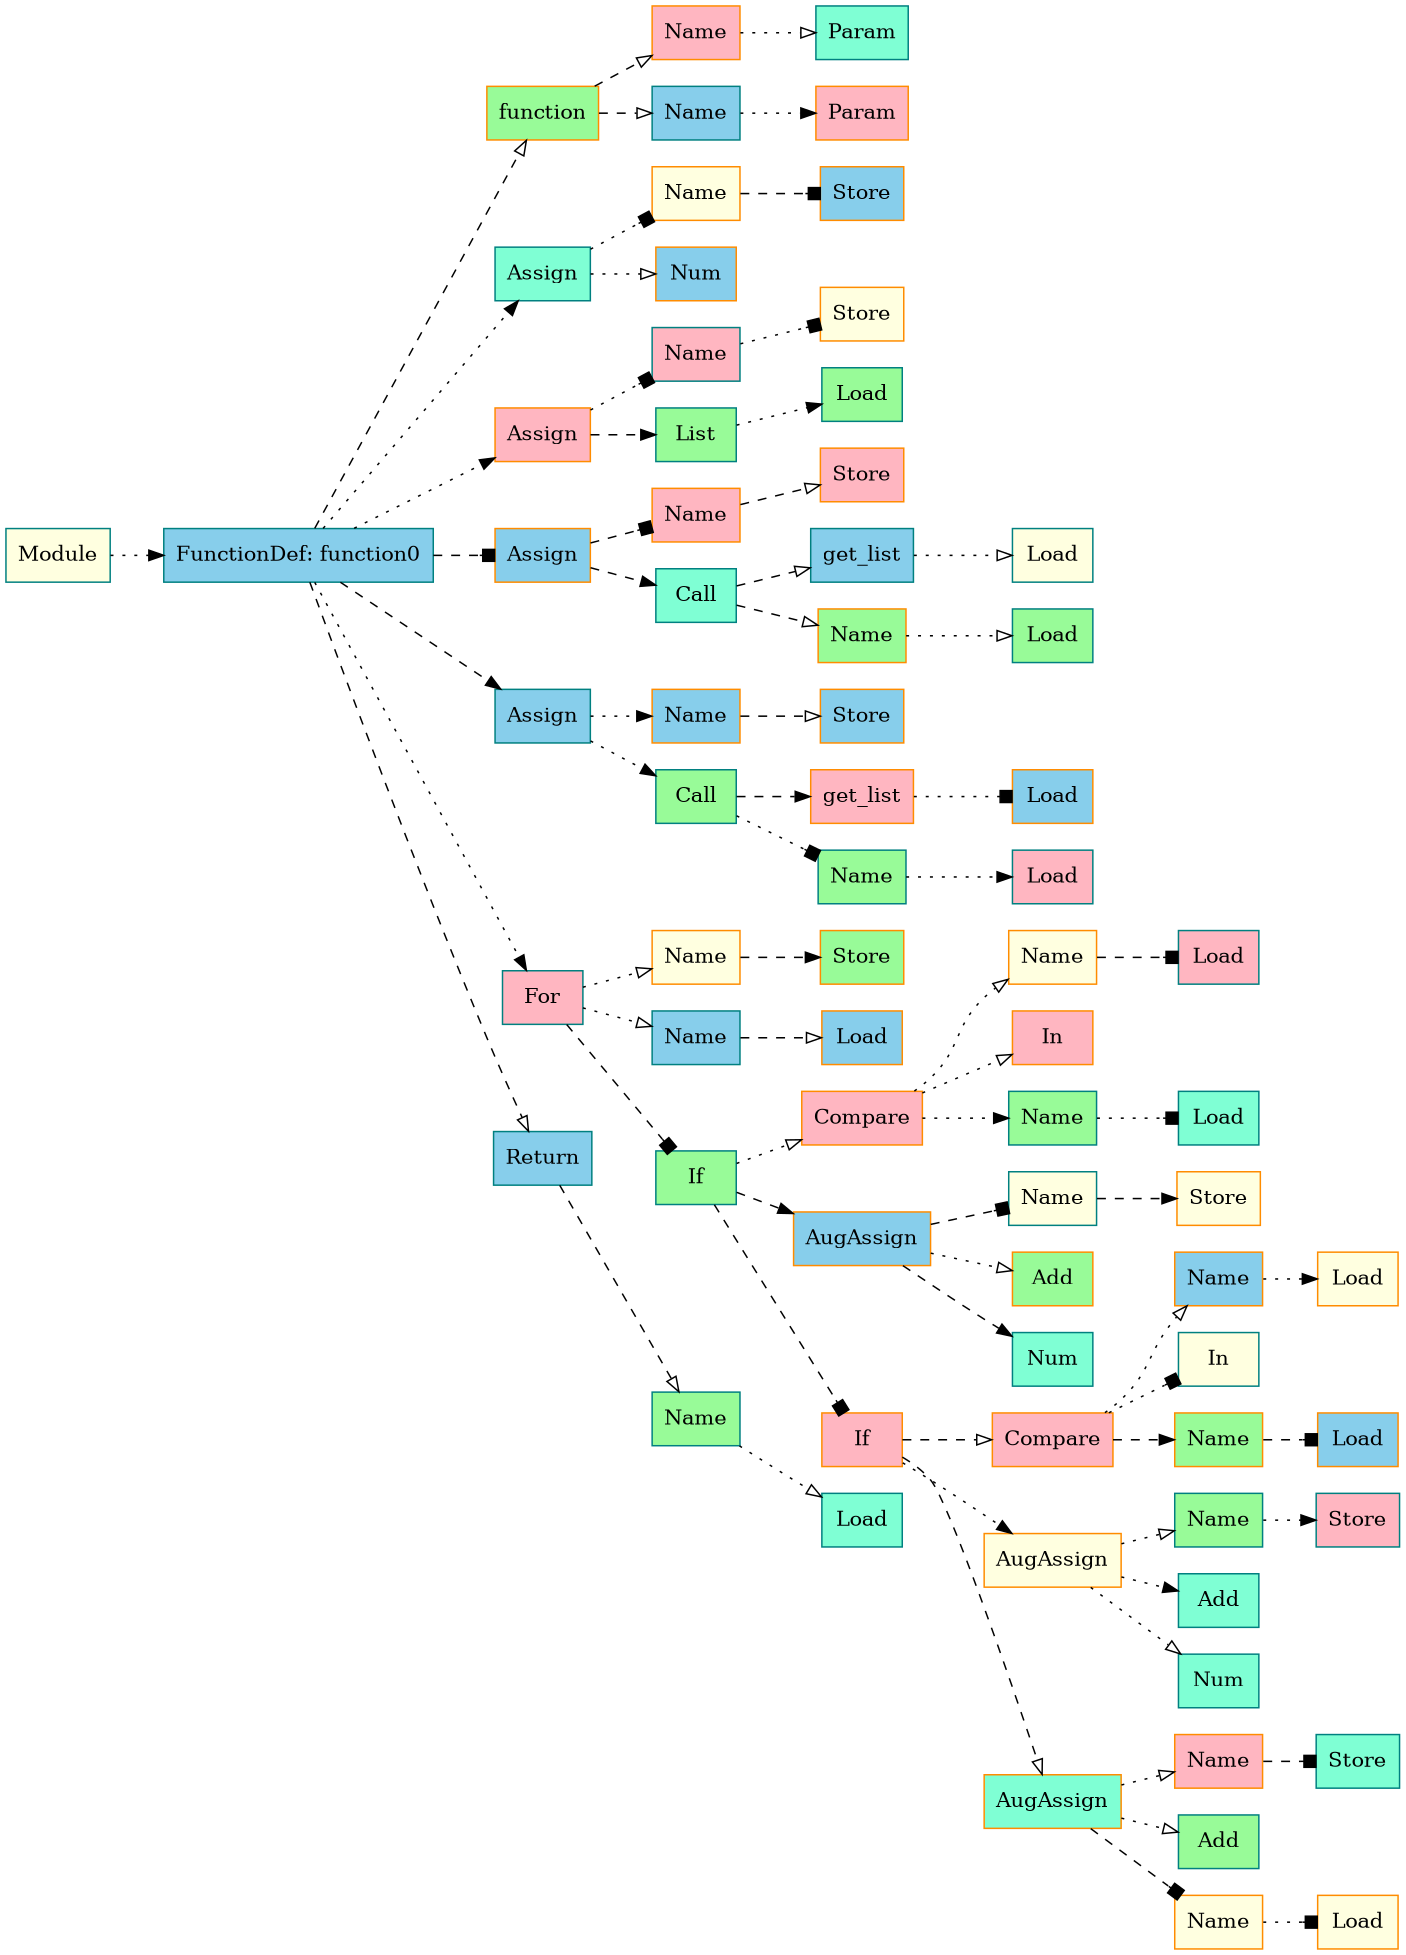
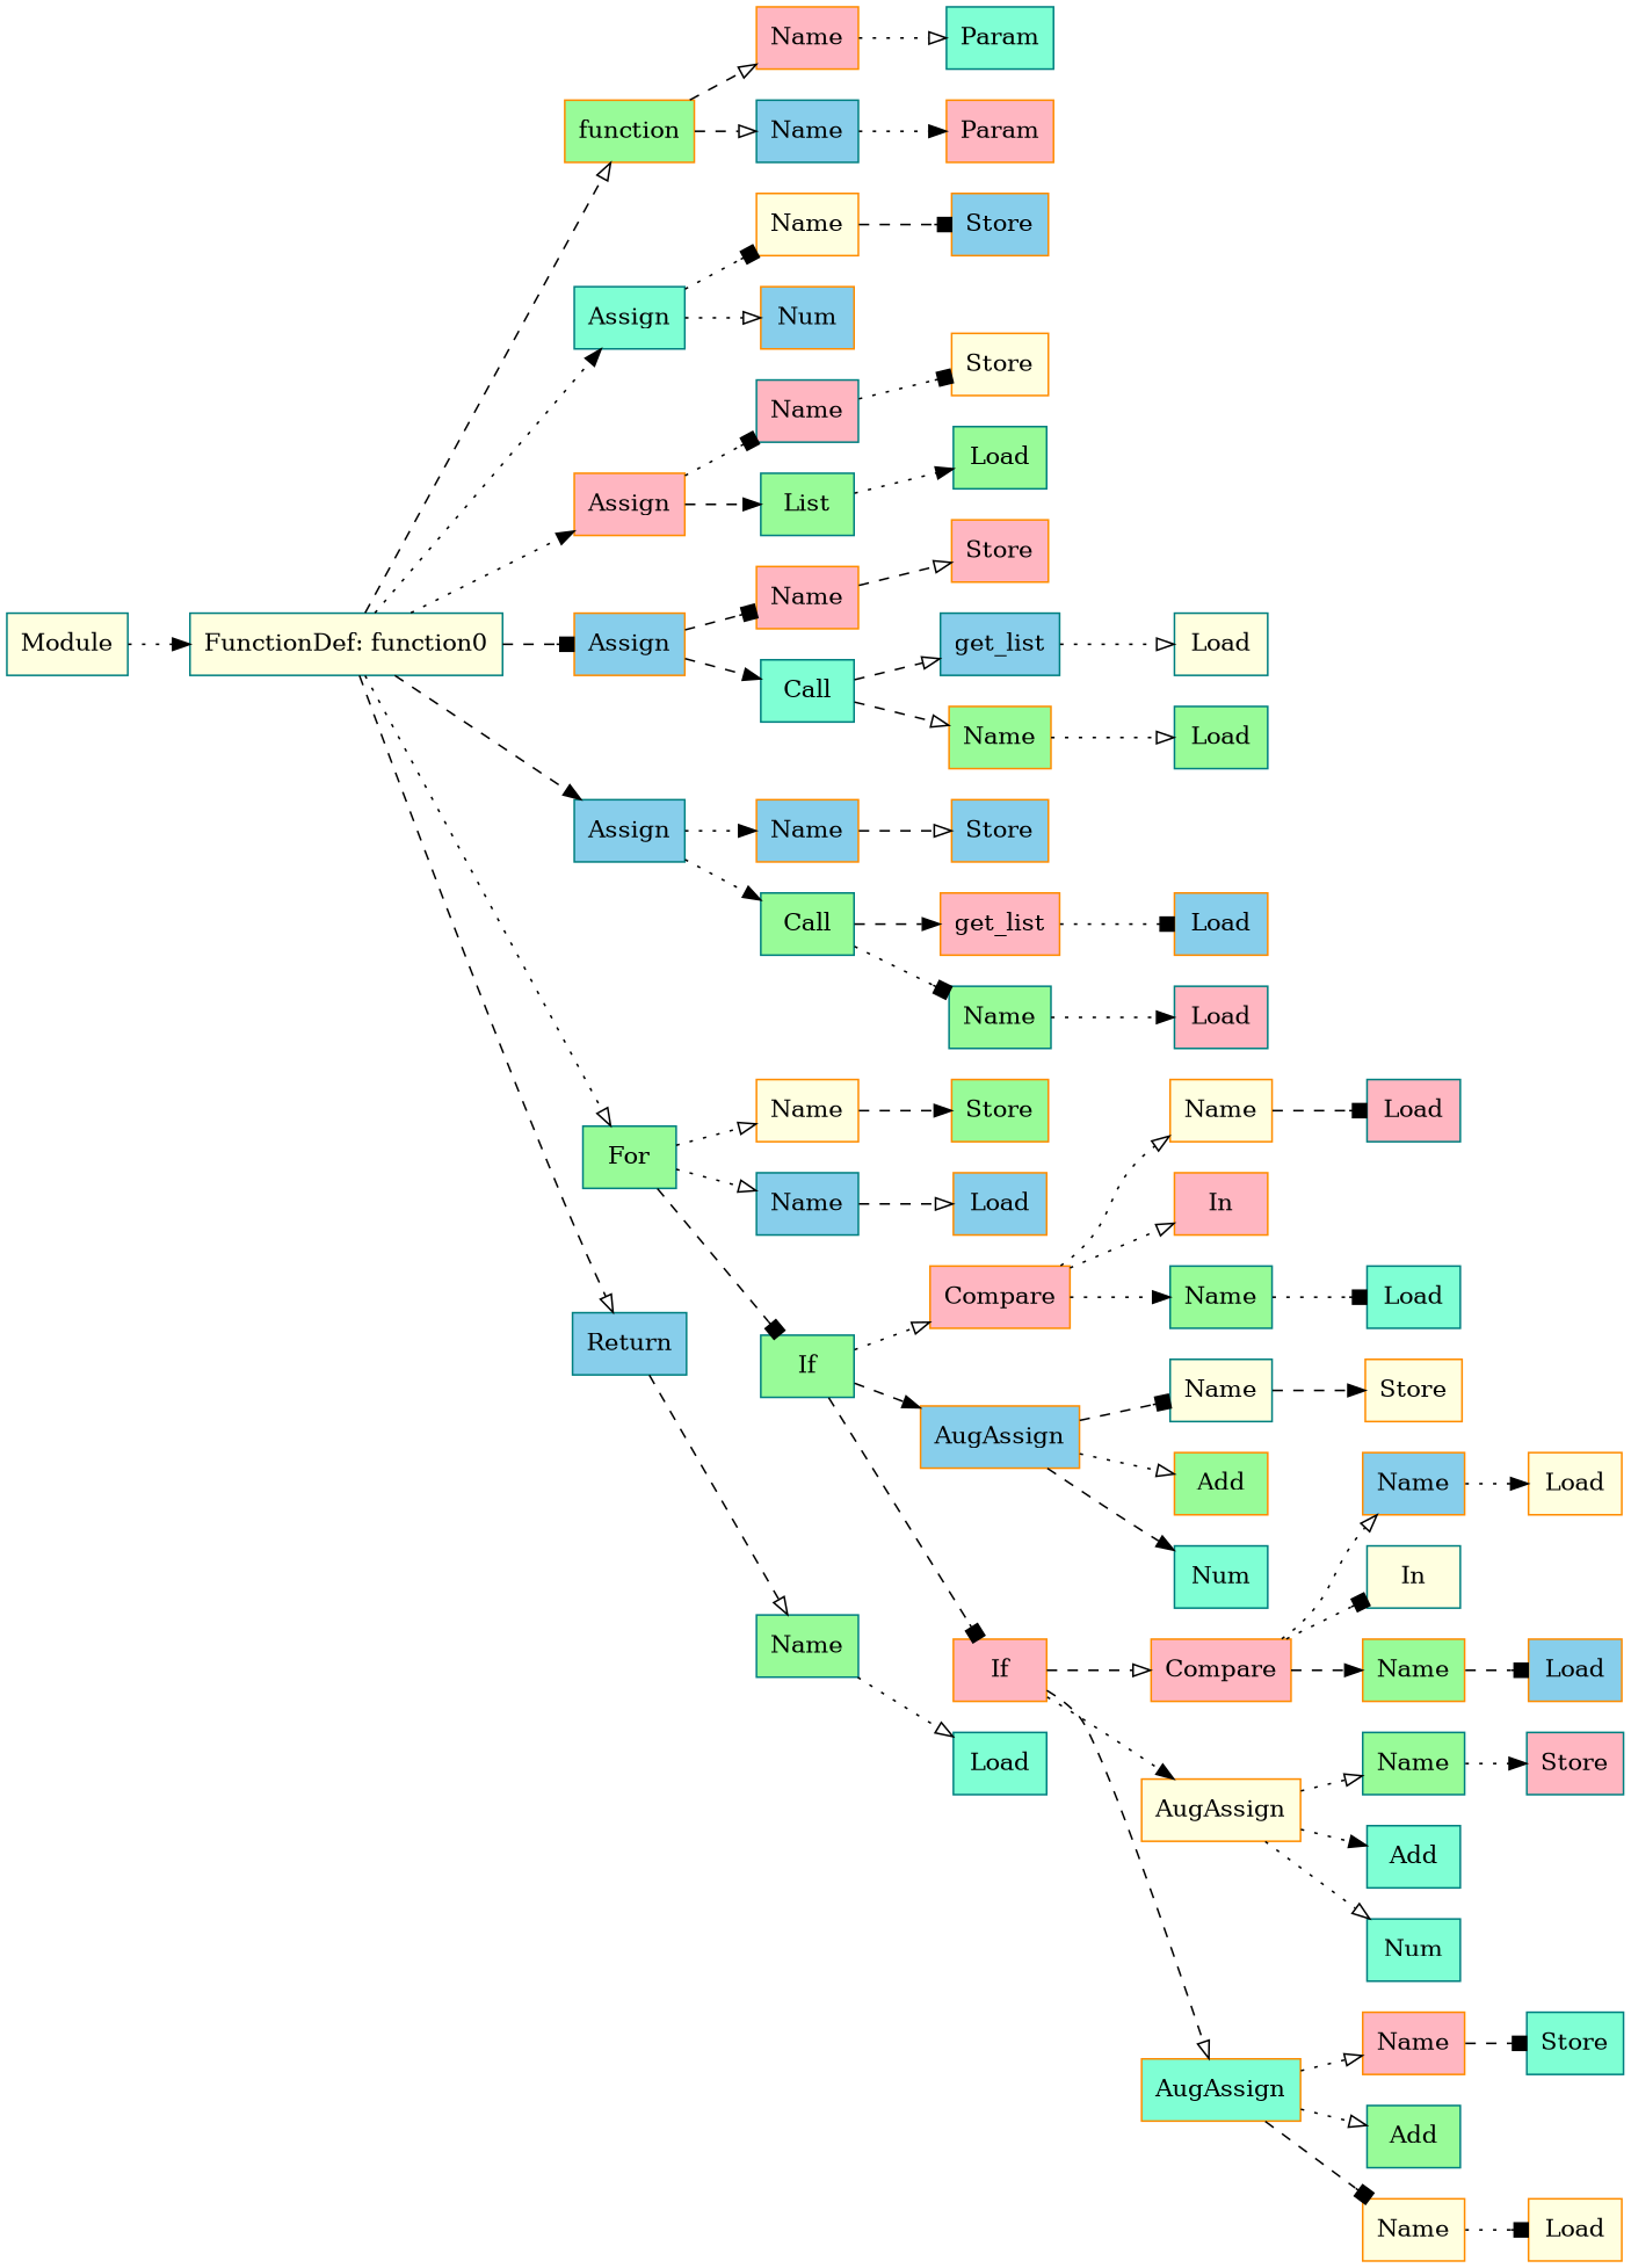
  digraph {
    rankdir=LR
    node [color=darkorange fillcolor=skyblue shape=rect style=filled]
    edge [arrowhead=onormal style=dotted]
    n1 [color=teal fillcolor=lightyellow label=Module]
-   n2 [color=teal label="FunctionDef: function0"]
+   n2 [color=teal fillcolor=lightyellow label="FunctionDef: function0"]
    n3 [fillcolor=palegreen label=function]
    n4 [color=teal fillcolor=aquamarine label=Assign]
    n5 [fillcolor=lightpink label=Assign]
    n6 [label=Assign]
    n7 [color=teal label=Assign]
-   n8 [color=teal fillcolor=lightpink label=For]
+   n8 [color=teal fillcolor=palegreen label=For]
    n9 [color=teal label=Return]
    n10 [fillcolor=lightpink label=Name]
    n11 [color=teal label=Name]
    n12 [fillcolor=lightyellow label=Name]
    n13 [label=Num]
    n14 [color=teal fillcolor=lightpink label=Name]
    n15 [color=teal fillcolor=palegreen label=List]
    n16 [fillcolor=lightpink label=Name]
    n17 [color=teal fillcolor=aquamarine label=Call]
    n18 [label=Name]
    n19 [color=teal fillcolor=palegreen label=Call]
    n20 [fillcolor=lightyellow label=Name]
    n21 [color=teal label=Name]
    n22 [color=teal fillcolor=palegreen label=If]
    n23 [color=teal fillcolor=palegreen label=Name]
    n24 [color=teal fillcolor=aquamarine label=Param]
    n25 [fillcolor=lightpink label=Param]
    n26 [label=Store]
    n27 [fillcolor=lightyellow label=Store]
    n28 [color=teal fillcolor=palegreen label=Load]
    n29 [fillcolor=lightpink label=Store]
    n30 [color=teal label=get_list]
    n31 [fillcolor=palegreen label=Name]
    n32 [label=Store]
    n33 [fillcolor=lightpink label=get_list]
    n34 [color=teal fillcolor=palegreen label=Name]
    n35 [fillcolor=palegreen label=Store]
    n36 [label=Load]
    n37 [fillcolor=lightpink label=Compare]
    n38 [label=AugAssign]
    n39 [fillcolor=lightpink label=If]
    n40 [color=teal fillcolor=aquamarine label=Load]
    n41 [color=teal fillcolor=lightyellow label=Load]
    n42 [color=teal fillcolor=palegreen label=Load]
    n43 [label=Load]
    n44 [color=teal fillcolor=lightpink label=Load]
    n45 [fillcolor=lightyellow label=Name]
    n46 [fillcolor=lightpink label=In]
    n47 [color=teal fillcolor=palegreen label=Name]
    n48 [color=teal fillcolor=lightyellow label=Name]
    n49 [fillcolor=palegreen label=Add]
    n50 [color=teal fillcolor=aquamarine label=Num]
    n51 [fillcolor=lightpink label=Compare]
    n52 [fillcolor=lightyellow label=AugAssign]
    n53 [fillcolor=aquamarine label=AugAssign]
    n54 [color=teal fillcolor=lightpink label=Load]
    n55 [color=teal fillcolor=aquamarine label=Load]
    n56 [fillcolor=lightyellow label=Store]
    n57 [label=Name]
    n58 [color=teal fillcolor=lightyellow label=In]
    n59 [fillcolor=palegreen label=Name]
    n60 [color=teal fillcolor=palegreen label=Name]
    n61 [color=teal fillcolor=aquamarine label=Add]
    n62 [color=teal fillcolor=aquamarine label=Num]
    n63 [fillcolor=lightpink label=Name]
    n64 [color=teal fillcolor=palegreen label=Add]
    n65 [fillcolor=lightyellow label=Name]
    n66 [fillcolor=lightyellow label=Load]
    n67 [label=Load]
    n68 [color=teal fillcolor=lightpink label=Store]
    n69 [color=teal fillcolor=aquamarine label=Store]
    n70 [fillcolor=lightyellow label=Load]
    n1 -> n2 [arrowhead=normal]
    n2 -> n3 [style=dashed]
    n2 -> n4 [arrowhead=normal]
    n2 -> n5 [arrowhead=normal]
    n2 -> n6 [arrowhead=box style=dashed]
    n2 -> n7 [arrowhead=normal style=dashed]
-   n2 -> n8 [arrowhead=normal]
+   n2 -> n8
    n2 -> n9 [style=dashed]
    n3 -> n10 [style=dashed]
    n3 -> n11 [style=dashed]
    n4 -> n12 [arrowhead=box]
    n4 -> n13
    n5 -> n14 [arrowhead=box]
    n5 -> n15 [arrowhead=normal style=dashed]
    n6 -> n16 [arrowhead=box style=dashed]
    n6 -> n17 [arrowhead=normal style=dashed]
    n7 -> n18 [arrowhead=normal]
    n7 -> n19 [arrowhead=normal]
    n8 -> n20
    n8 -> n21
    n8 -> n22 [arrowhead=box style=dashed]
    n9 -> n23 [style=dashed]
    n10 -> n24
    n11 -> n25 [arrowhead=normal]
    n12 -> n26 [arrowhead=box style=dashed]
    n14 -> n27 [arrowhead=box]
    n15 -> n28 [arrowhead=normal]
    n16 -> n29 [style=dashed]
    n17 -> n30 [style=dashed]
    n17 -> n31 [style=dashed]
    n18 -> n32 [style=dashed]
    n19 -> n33 [arrowhead=normal style=dashed]
    n19 -> n34 [arrowhead=box]
    n20 -> n35 [arrowhead=normal style=dashed]
    n21 -> n36 [style=dashed]
    n22 -> n37
    n22 -> n38 [arrowhead=normal style=dashed]
    n22 -> n39 [arrowhead=box style=dashed]
    n23 -> n40
    n30 -> n41
    n31 -> n42
    n33 -> n43 [arrowhead=box]
    n34 -> n44 [arrowhead=normal]
    n37 -> n45
    n37 -> n46
    n37 -> n47 [arrowhead=normal]
    n38 -> n48 [arrowhead=box style=dashed]
    n38 -> n49
    n38 -> n50 [arrowhead=normal style=dashed]
    n39 -> n51 [style=dashed]
    n39 -> n52 [arrowhead=normal]
    n39 -> n53 [style=dashed]
    n45 -> n54 [arrowhead=box style=dashed]
    n47 -> n55 [arrowhead=box]
    n48 -> n56 [arrowhead=normal style=dashed]
    n51 -> n57
    n51 -> n58 [arrowhead=box]
    n51 -> n59 [arrowhead=normal style=dashed]
    n52 -> n60
    n52 -> n61 [arrowhead=normal]
    n52 -> n62
    n53 -> n63
    n53 -> n64
    n53 -> n65 [arrowhead=box style=dashed]
    n57 -> n66 [arrowhead=normal]
    n59 -> n67 [arrowhead=box style=dashed]
    n60 -> n68 [arrowhead=normal]
    n63 -> n69 [arrowhead=box style=dashed]
    n65 -> n70 [arrowhead=box]
  }
